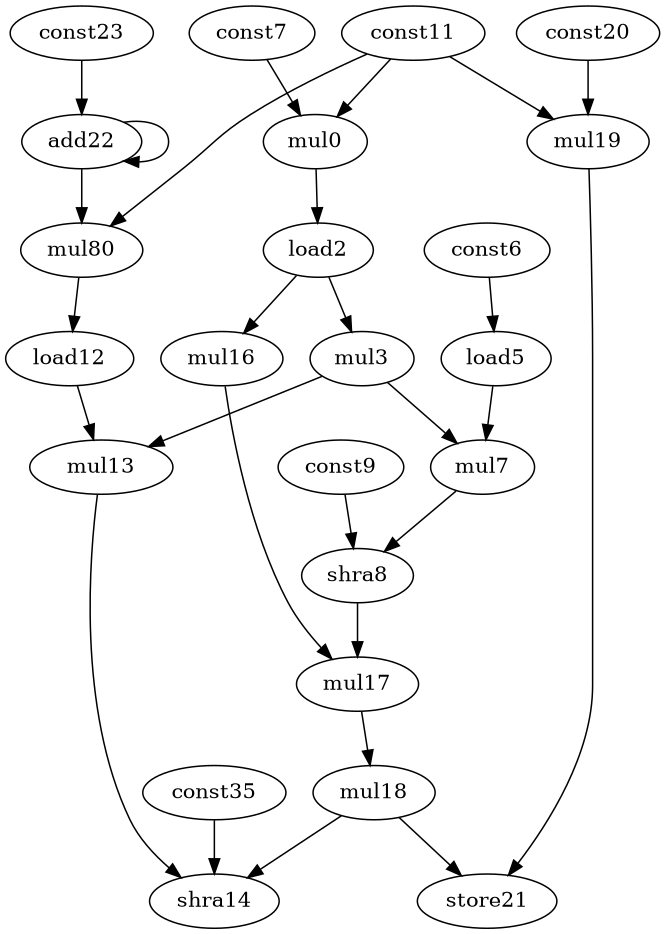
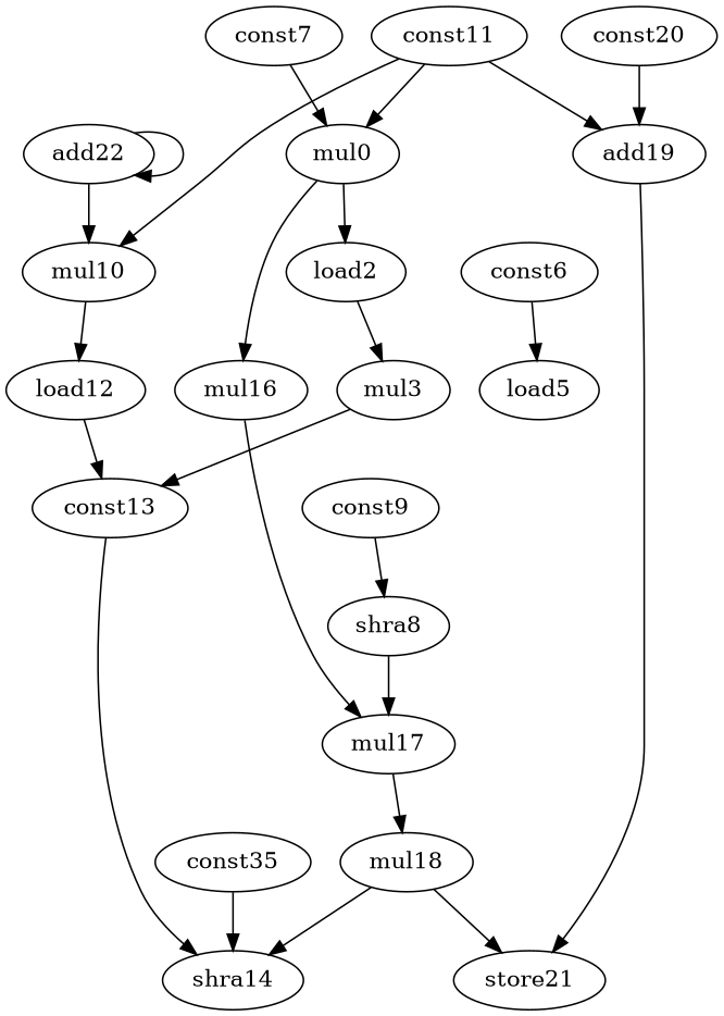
  digraph {
    node [opcode=mul]
    edge [operand=0]
    load2 [opcode=load]
    mul0
    mul3
    mul16
    n5 [label=const7 opcode=const]
-   mul7
-   mul13
+   mul13 [label=const13]
    mul17
    shra8 [opcode=shra]
    shra14 [opcode=shra]
    load5 [opcode=load]
    const6 [opcode=const]
    mul18
    const9 [opcode=const]
    load12 [opcode=load]
-   mul10 [label=mul80]
+   mul10
    const11 [opcode=const]
-   mul19
+   mul19 [label=add19]
    store21 [opcode=store]
    n20 [label=const35 opcode=const]
    const20 [opcode=const]
    add22 [opcode=add]
-   const23 [opcode=const]
    load2 -> mul3
-   load2 -> mul16 [operand=1]
+   mul0 -> mul16 [operand=1]
    mul0 -> load2
-   mul3 -> mul7
    mul3 -> mul13
    mul16 -> mul17
    n5 -> mul0
-   mul7 -> shra8
    mul13 -> shra14
    mul17 -> mul18
    shra8 -> mul17 [operand=1]
-   load5 -> mul7 [operand=1]
    const6 -> load5
    mul18 -> shra14 [operand=1]
    mul18 -> store21
    const9 -> shra8 [operand=1]
    load12 -> mul13 [operand=1]
    mul10 -> load12
    const11 -> mul0 [operand=1]
    const11 -> mul10
    const11 -> mul19 [operand=1]
    mul19 -> store21 [operand=1]
    n20 -> shra14 [operand=1]
    const20 -> mul19
    add22 -> mul10 [operand=1]
    add22 -> add22
-   const23 -> add22 [operand=1]
  }
